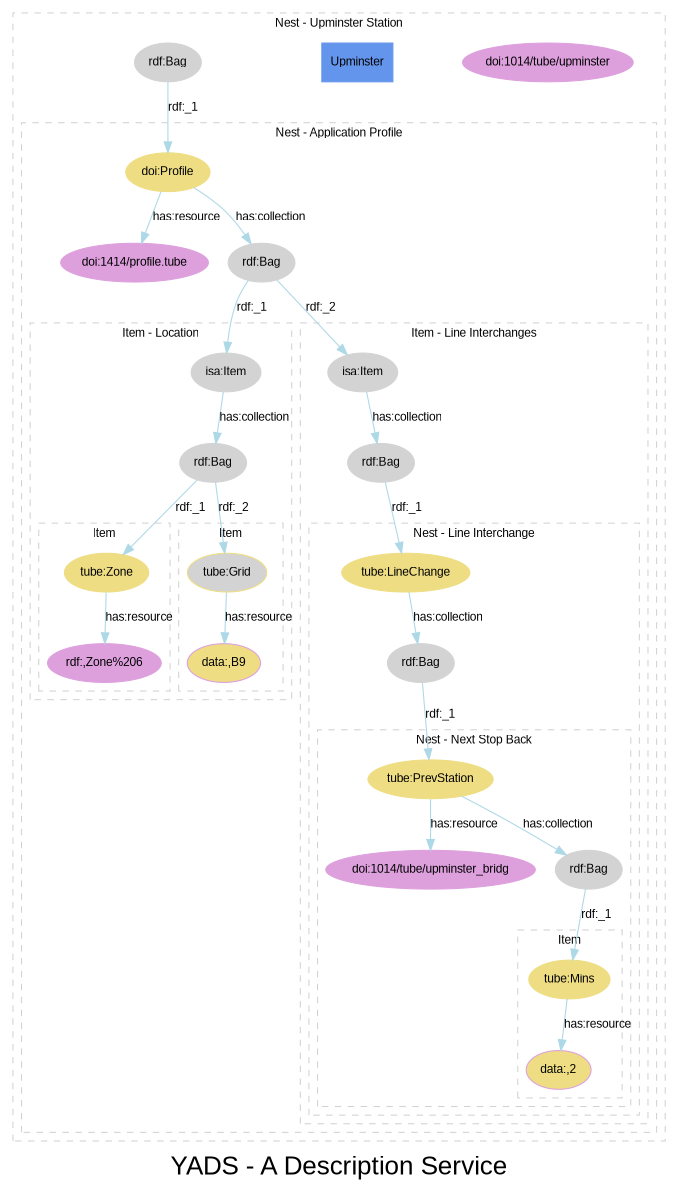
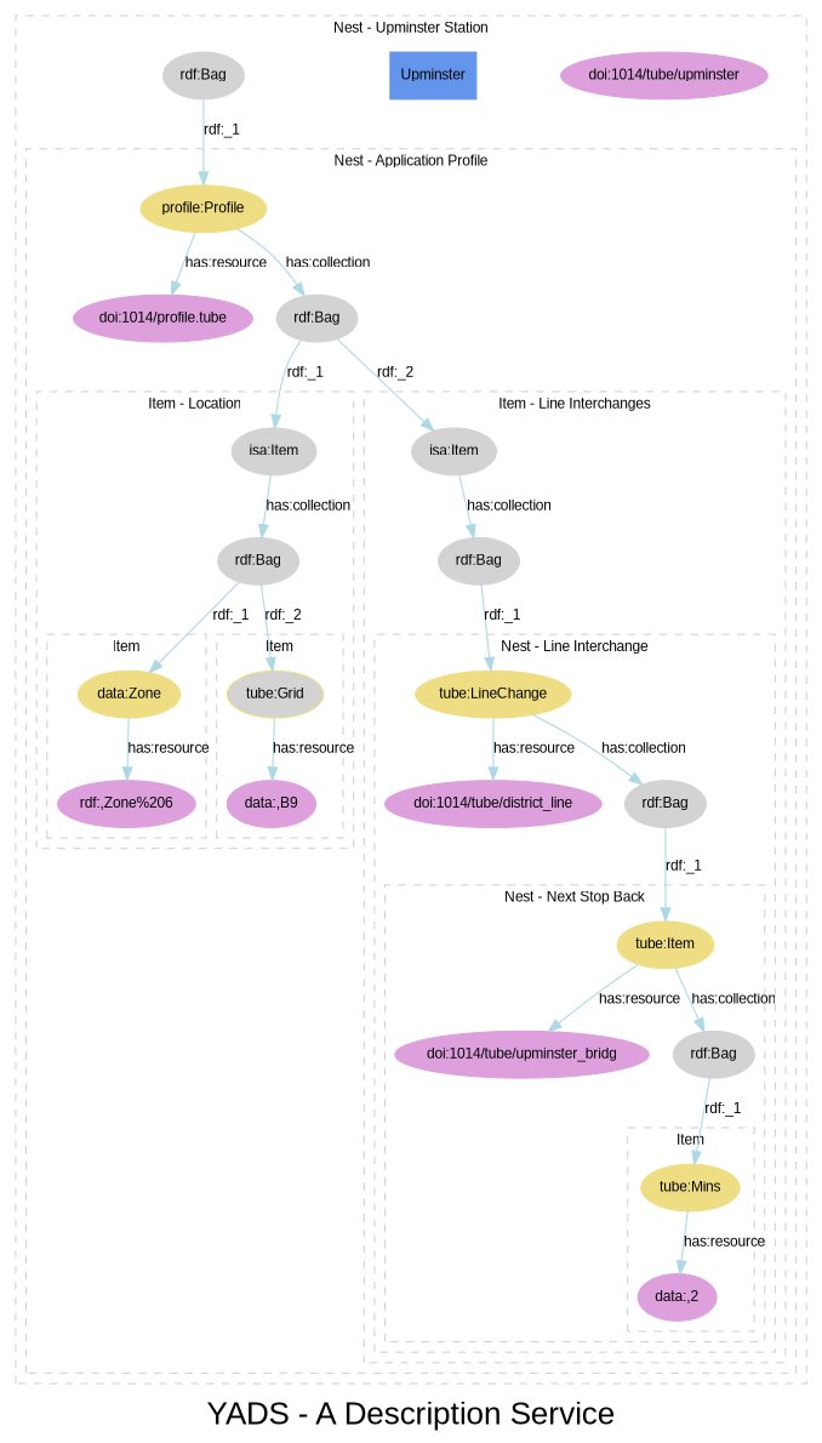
  digraph {
    fontname=arial
    fontsize=24
    label="YADS - A Description Service"
    rankdir=TB
    node [color=lightgrey fontcolor=black fontname=arial fontsize=11 style=filled]
    edge [color=lightblue fontcolor=black fontname=arial fontsize=11 style=filled]
-   n1 [color=lightgoldenrod label="tube:Zone"]
+   n1 [color=lightgoldenrod label="data:Zone"]
    n2 [color=plum label="rdf:,Zone%206"]
    n3 [color=lightgoldenrod fillcolor=lightgrey label="tube:Grid"]
-   "data:,B9" [color=plum fillcolor=lightgoldenrod]
+   "data:,B9" [color=plum]
    n5 [label="isa:Item"]
    n6 [label="rdf:Bag"]
    n7 [color=lightgoldenrod label="tube:Mins"]
-   "data:,2" [color=plum fillcolor=lightgoldenrod]
-   n9 [color=lightgoldenrod label="tube:PrevStation"]
+   "data:,2" [color=plum]
+   n9 [color=lightgoldenrod label="tube:Item"]
    "doi:1014/tube/upminster_bridg" [color=plum]
    n11 [label="rdf:Bag"]
    n12 [color=lightgoldenrod label="tube:LineChange"]
+   "doi:1014/tube/district_line" [color=plum]
    n14 [label="rdf:Bag"]
    n15 [label="isa:Item"]
    n16 [label="rdf:Bag"]
-   n17 [color=lightgoldenrod label="doi:Profile"]
-   "doi:1014/profile.tube" [color=plum label="doi:1414/profile.tube"]
+   n17 [color=lightgoldenrod label="profile:Profile"]
+   "doi:1014/profile.tube" [color=plum]
    n19 [label="rdf:Bag"]
    "doi:1014/tube/upminster" [color=plum]
    n21 [color=cornflowerblue label=Upminster shape=box]
    n22 [label="rdf:Bag"]
    subgraph cluster_1 {
      color=lightgrey
      fontcolor=black
      fontsize=11
      label="Nest - Upminster Station"
      style=dashed
      "doi:1014/tube/upminster"
      n21
      n22
      subgraph cluster_2 {
        color=lightgrey
        fontcolor=black
        fontsize=11
        label="Nest - Application Profile"
        style=dashed
        n17
        "doi:1014/profile.tube"
        n19
        subgraph cluster_3 {
          color=lightgrey
          fontcolor=black
          fontsize=11
          label="Item - Location"
          style=dashed
          n5
          n6
          subgraph cluster_4 {
            color=lightgrey
            fontcolor=black
            fontsize=11
            label=Item
            style=dashed
            n1
            n2
          }
          subgraph cluster_5 {
            color=lightgrey
            fontcolor=black
            fontsize=11
            label=Item
            style=dashed
            n3
            "data:,B9"
          }
        }
        subgraph cluster_6 {
          color=lightgrey
          fontcolor=black
          fontsize=11
          label="Item - Line Interchanges"
          style=dashed
          n15
          n16
          subgraph cluster_7 {
            color=lightgrey
            fontcolor=black
            fontsize=11
            label="Nest - Line Interchange"
            style=dashed
            n12
+           "doi:1014/tube/district_line"
            n14
            subgraph cluster_8 {
              color=lightgrey
              fontcolor=black
              fontsize=11
              label="Nest - Next Stop Back"
              style=dashed
              n9
              "doi:1014/tube/upminster_bridg"
              n11
              subgraph cluster_9 {
                color=lightgrey
                fontcolor=black
                fontsize=11
                label=Item
                style=dashed
                n7
                "data:,2"
              }
            }
          }
        }
      }
    }
    n1 -> n2 [label="has:resource"]
    n3 -> "data:,B9" [label="has:resource"]
    n5 -> n6 [label="has:collection"]
    n6 -> n1 [label="rdf:_1"]
    n6 -> n3 [label="rdf:_2"]
    n7 -> "data:,2" [label="has:resource"]
    n9 -> "doi:1014/tube/upminster_bridg" [label="has:resource"]
    n9 -> n11 [label="has:collection"]
    n11 -> n7 [label="rdf:_1"]
+   n12 -> "doi:1014/tube/district_line" [label="has:resource"]
    n12 -> n14 [label="has:collection"]
    n14 -> n9 [label="rdf:_1"]
    n15 -> n16 [label="has:collection"]
    n16 -> n12 [label="rdf:_1"]
    n17 -> "doi:1014/profile.tube" [label="has:resource"]
    n17 -> n19 [label="has:collection"]
    n19 -> n5 [label="rdf:_1"]
    n19 -> n15 [label="rdf:_2"]
    n22 -> n17 [label="rdf:_1"]
  }
